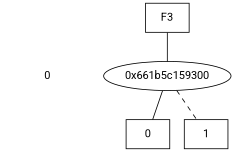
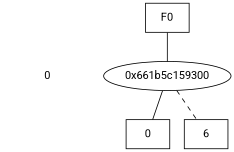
  digraph {
    fontname=Roboto
    node [fontname=Roboto shape=box]
    edge [dir=none fontname=Roboto]
    "CONST NODES" [shape=plaintext style=invis]
    " 0 " [shape=plaintext]
-   F0 [label=F3]
+   F0
    n4 [label="0x661b5c159300" shape=""]
    n5 [label=0]
-   n6 [label=1]
+   n6 [label=6]
    subgraph sub_1 {
      "CONST NODES"
      " 0 "
    }
    subgraph sub_2 {
      rank=same
      F0
    }
    subgraph sub_3 {
      rank=same
      " 0 "
      n4
    }
    subgraph sub_4 {
      rank=same
      "CONST NODES"
      subgraph sub_5 {
        rank=same
        n5
        n6
      }
    }
    " 0 " -> "CONST NODES" [style=invis]
    F0 -> n4 [style=solid]
    n4 -> n5
    n4 -> n6 [style=dashed]
  }
